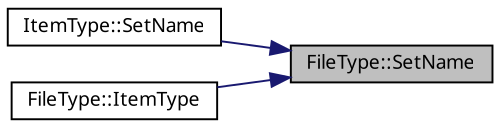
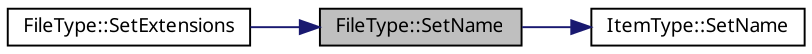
  digraph {
    fontname="Noto Sans"
    rankdir=LR
    node [color=black fillcolor=white fontname="Noto Sans" fontsize=10 shape=record style=filled]
    edge [color=midnightblue fontname="Noto Sans" fontsize=10 labelfontname=Helvetica labelfontsize=10 style=solid]
    n1 [fillcolor=grey75 fontcolor=black height=0.2 label="FileType::SetName" width=0.4]
    n2 [height=0.2 label="ItemType::SetName" width=0.4]
-   n3 [height=0.2 label="FileType::ItemType" width=0.4]
-   n2 -> n1
+   n3 [height=0.2 label="FileType::SetExtensions" width=0.4]
+   n1 -> n2
    n3 -> n1
  }
